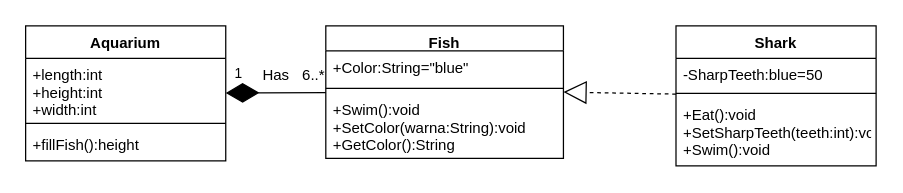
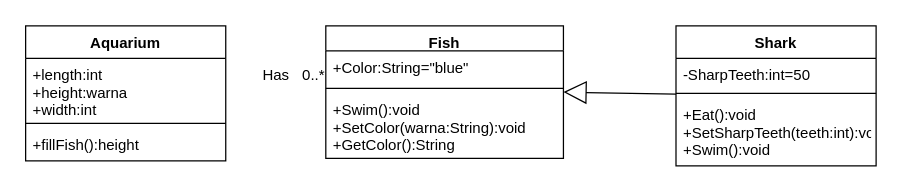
  <mxCell id="0" />
  <mxCell id="1" parent="0" />
  <mxCell id="2" value="Fish" style="swimlane;fontStyle=1;align=center;verticalAlign=top;childLayout=stackLayout;horizontal=1;startSize=20;horizontalStack=0;resizeParent=1;resizeParentMax=0;resizeLast=0;collapsible=1;marginBottom=0;" vertex="1" parent="1"><mxGeometry x="260" y="20" width="190" height="106" as="geometry" /></mxCell>
  <mxCell id="3" value="+Color:String=&quot;blue&quot;" style="text;strokeColor=none;fillColor=none;align=left;verticalAlign=top;spacingLeft=4;spacingRight=4;overflow=hidden;rotatable=0;points=[[0,0.5],[1,0.5]];portConstraint=eastwest;" vertex="1" parent="2"><mxGeometry y="20" width="190" height="26" as="geometry" /></mxCell>
  <mxCell id="4" value="" style="line;strokeWidth=1;fillColor=none;align=left;verticalAlign=middle;spacingTop=-1;spacingLeft=3;spacingRight=3;rotatable=0;labelPosition=right;points=[];portConstraint=eastwest;" vertex="1" parent="2"><mxGeometry y="46" width="190" height="8" as="geometry" /></mxCell>
  <mxCell id="5" value="+Swim():void&#10;+SetColor(warna:String):void&#10;+GetColor():String" style="text;strokeColor=none;fillColor=none;align=left;verticalAlign=top;spacingLeft=4;spacingRight=4;overflow=hidden;rotatable=0;points=[[0,0.5],[1,0.5]];portConstraint=eastwest;" vertex="1" parent="2"><mxGeometry y="54" width="190" height="52" as="geometry" /></mxCell>
  <mxCell id="6" value="Shark" style="swimlane;fontStyle=1;align=center;verticalAlign=top;childLayout=stackLayout;horizontal=1;startSize=26;horizontalStack=0;resizeParent=1;resizeParentMax=0;resizeLast=0;collapsible=1;marginBottom=0;" vertex="1" parent="1"><mxGeometry x="540" y="20" width="160" height="112" as="geometry" /></mxCell>
- <mxCell id="7" value="-SharpTeeth:blue=50" style="text;strokeColor=none;fillColor=none;align=left;verticalAlign=top;spacingLeft=4;spacingRight=4;overflow=hidden;rotatable=0;points=[[0,0.5],[1,0.5]];portConstraint=eastwest;" vertex="1" parent="6"><mxGeometry y="26" width="160" height="24" as="geometry" /></mxCell>
+ <mxCell id="7" value="-SharpTeeth:int=50" style="text;strokeColor=none;fillColor=none;align=left;verticalAlign=top;spacingLeft=4;spacingRight=4;overflow=hidden;rotatable=0;points=[[0,0.5],[1,0.5]];portConstraint=eastwest;" vertex="1" parent="6"><mxGeometry y="26" width="160" height="24" as="geometry" /></mxCell>
  <mxCell id="8" value="" style="line;strokeWidth=1;fillColor=none;align=left;verticalAlign=middle;spacingTop=-1;spacingLeft=3;spacingRight=3;rotatable=0;labelPosition=right;points=[];portConstraint=eastwest;" vertex="1" parent="6"><mxGeometry y="50" width="160" height="8" as="geometry" /></mxCell>
  <mxCell id="9" value="+Eat():void&#10;+SetSharpTeeth(teeth:int):void&#10;+Swim():void" style="text;strokeColor=none;fillColor=none;align=left;verticalAlign=top;spacingLeft=4;spacingRight=4;overflow=hidden;rotatable=0;points=[[0,0.5],[1,0.5]];portConstraint=eastwest;" vertex="1" parent="6"><mxGeometry y="58" width="160" height="54" as="geometry" /></mxCell>
  <mxCell id="10" value="Aquarium" style="swimlane;fontStyle=1;align=center;verticalAlign=top;childLayout=stackLayout;horizontal=1;startSize=26;horizontalStack=0;resizeParent=1;resizeParentMax=0;resizeLast=0;collapsible=1;marginBottom=0;" vertex="1" parent="1"><mxGeometry x="20" y="20" width="160" height="108" as="geometry" /></mxCell>
- <mxCell id="11" value="+length:int&#10;+height:int&#10;+width:int" style="text;strokeColor=none;fillColor=none;align=left;verticalAlign=top;spacingLeft=4;spacingRight=4;overflow=hidden;rotatable=0;points=[[0,0.5],[1,0.5]];portConstraint=eastwest;" vertex="1" parent="10"><mxGeometry y="26" width="160" height="48" as="geometry" /></mxCell>
+ <mxCell id="11" value="+length:int&#10;+height:warna&#10;+width:int" style="text;strokeColor=none;fillColor=none;align=left;verticalAlign=top;spacingLeft=4;spacingRight=4;overflow=hidden;rotatable=0;points=[[0,0.5],[1,0.5]];portConstraint=eastwest;" vertex="1" parent="10"><mxGeometry y="26" width="160" height="48" as="geometry" /></mxCell>
  <mxCell id="12" value="" style="line;strokeWidth=1;fillColor=none;align=left;verticalAlign=middle;spacingTop=-1;spacingLeft=3;spacingRight=3;rotatable=0;labelPosition=right;points=[];portConstraint=eastwest;" vertex="1" parent="10"><mxGeometry y="74" width="160" height="8" as="geometry" /></mxCell>
  <mxCell id="13" value="+fillFish():height" style="text;strokeColor=none;fillColor=none;align=left;verticalAlign=top;spacingLeft=4;spacingRight=4;overflow=hidden;rotatable=0;points=[[0,0.5],[1,0.5]];portConstraint=eastwest;" vertex="1" parent="10"><mxGeometry y="82" width="160" height="26" as="geometry" /></mxCell>
- <mxCell id="14" value="" style="endArrow=block;endSize=16;endFill=0;html=1;entryX=1;entryY=0.5;entryDx=0;entryDy=0;dashed=1;" edge="1" parent="1" source="6" target="2"><mxGeometry width="160" relative="1" as="geometry"><mxPoint x="290" y="90" as="sourcePoint" /><mxPoint x="450" y="90" as="targetPoint" /></mxGeometry></mxCell>
- <mxCell id="15" value="" style="endArrow=diamondThin;endFill=1;endSize=24;html=1;" edge="1" parent="1" source="2" target="10"><mxGeometry width="160" relative="1" as="geometry"><mxPoint x="290" y="90" as="sourcePoint" /><mxPoint x="450" y="90" as="targetPoint" /></mxGeometry></mxCell>
- <mxCell id="16" value="1" style="edgeLabel;html=1;align=center;verticalAlign=middle;resizable=0;points=[];" vertex="1" connectable="0" parent="15"><mxGeometry x="0.76" y="-3" relative="1" as="geometry"><mxPoint y="-12.65" as="offset" /></mxGeometry></mxCell>
- <mxCell id="17" value="6..*" style="text;html=1;align=center;verticalAlign=middle;resizable=0;points=[];autosize=1;" vertex="1" parent="1"><mxGeometry x="235" y="50" width="30" height="20" as="geometry" /></mxCell>
+ <mxCell id="14" value="" style="endArrow=block;endSize=16;endFill=0;html=1;entryX=1;entryY=0.5;entryDx=0;entryDy=0;" edge="1" parent="1" source="6" target="2"><mxGeometry width="160" relative="1" as="geometry"><mxPoint x="290" y="90" as="sourcePoint" /><mxPoint x="450" y="90" as="targetPoint" /></mxGeometry></mxCell>
+ <mxCell id="17" value="0..*" style="text;html=1;align=center;verticalAlign=middle;resizable=0;points=[];autosize=1;" vertex="1" parent="1"><mxGeometry x="235" y="50" width="30" height="20" as="geometry" /></mxCell>
  <mxCell id="18" value="Has" style="text;html=1;align=center;verticalAlign=middle;resizable=0;points=[];autosize=1;" vertex="1" parent="1"><mxGeometry x="200" y="50" width="40" height="20" as="geometry" /></mxCell>
